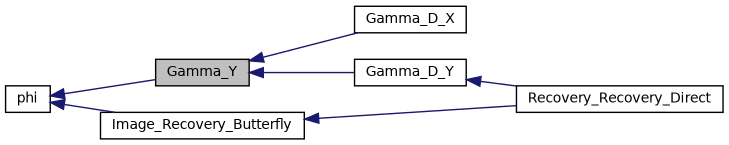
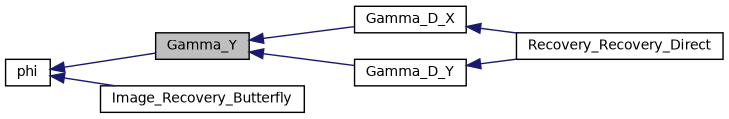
  digraph {
    rankdir=LR
    node [color=black fillcolor=white fontname=Helvetica fontsize=10 shape=record style=filled]
    edge [color=midnightblue dir=back fontname=Helvetica fontsize=10 labelfontname=Helvetica labelfontsize=10 style=solid]
    n1 [fillcolor=grey75 fontcolor=black height=0.2 label=Gamma_Y width=0.4]
    n2 [height=0.2 label=Gamma_D_X width=0.4]
    n3 [height=0.2 label=Gamma_D_Y width=0.4]
    n4 [height=0.2 label=phi width=0.4]
    n5 [height=0.2 label=Image_Recovery_Butterfly width=0.4]
    n6 [height=0.2 label=Recovery_Recovery_Direct width=0.4]
    n1 -> n2
    n1 -> n3
-   n5 -> n6
+   n2 -> n6
    n3 -> n6
    n4 -> n1
    n4 -> n5
  }
